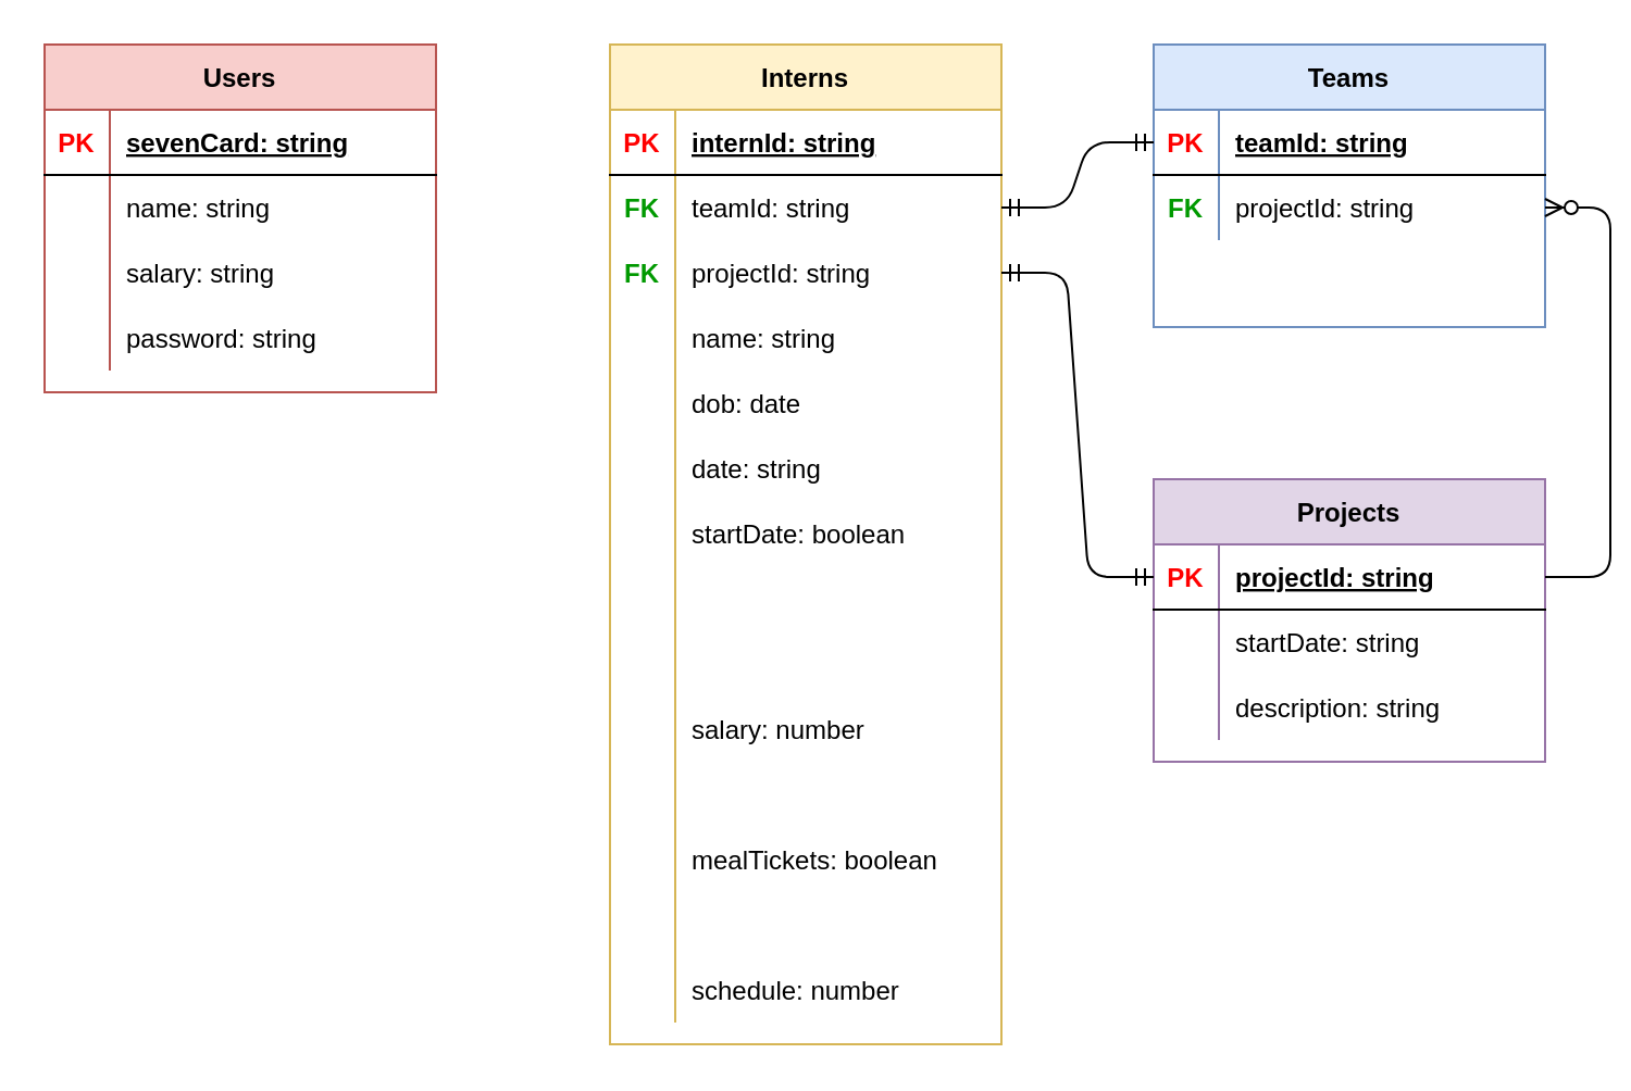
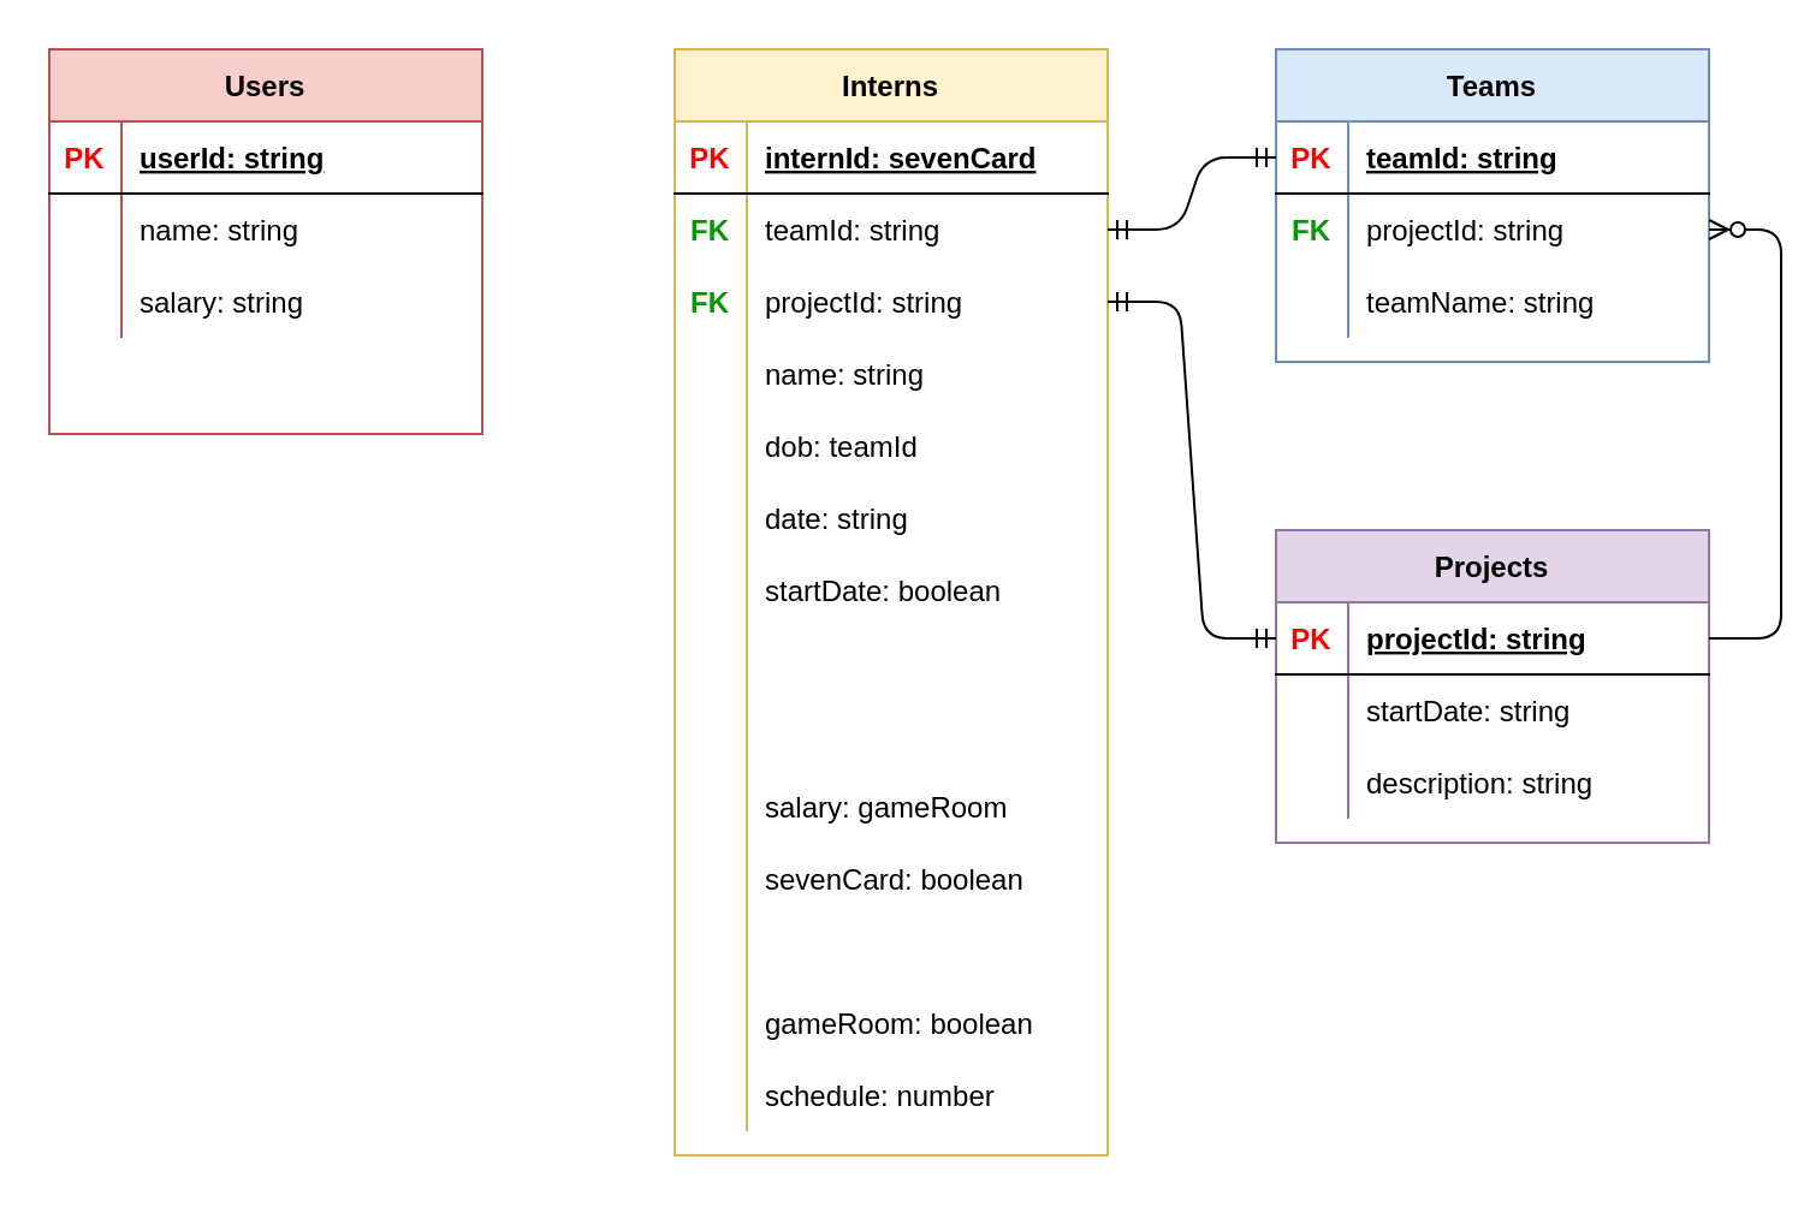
  <mxCell id="0" />
  <mxCell id="1" parent="0" />
  <mxCell id="2" value="Users" style="shape=table;startSize=30;container=1;collapsible=1;childLayout=tableLayout;fixedRows=1;rowLines=0;fontStyle=1;align=center;resizeLast=1;fillColor=#f8cecc;strokeColor=#b85450;" vertex="1" parent="1"><mxGeometry x="20" y="20" width="180" height="160.0" as="geometry" /></mxCell>
  <mxCell id="3" value="" style="shape=partialRectangle;collapsible=0;dropTarget=0;pointerEvents=0;fillColor=none;top=0;left=0;bottom=1;right=0;points=[[0,0.5],[1,0.5]];portConstraint=eastwest;" vertex="1" parent="2"><mxGeometry y="30" width="180" height="30" as="geometry" /></mxCell>
  <mxCell id="4" value="PK" style="shape=partialRectangle;connectable=0;fillColor=none;top=0;left=0;bottom=0;right=0;fontStyle=1;overflow=hidden;fontColor=#FF0000;" vertex="1" parent="3"><mxGeometry width="30" height="30" as="geometry" /></mxCell>
- <mxCell id="5" value="sevenCard: string" style="shape=partialRectangle;connectable=0;fillColor=none;top=0;left=0;bottom=0;right=0;align=left;spacingLeft=6;fontStyle=5;overflow=hidden;" vertex="1" parent="3"><mxGeometry x="30" width="150" height="30" as="geometry" /></mxCell>
+ <mxCell id="5" value="userId: string" style="shape=partialRectangle;connectable=0;fillColor=none;top=0;left=0;bottom=0;right=0;align=left;spacingLeft=6;fontStyle=5;overflow=hidden;" vertex="1" parent="3"><mxGeometry x="30" width="150" height="30" as="geometry" /></mxCell>
  <mxCell id="6" value="" style="shape=partialRectangle;collapsible=0;dropTarget=0;pointerEvents=0;fillColor=none;top=0;left=0;bottom=0;right=0;points=[[0,0.5],[1,0.5]];portConstraint=eastwest;" vertex="1" parent="2"><mxGeometry y="60" width="180" height="30" as="geometry" /></mxCell>
  <mxCell id="7" value="" style="shape=partialRectangle;connectable=0;fillColor=none;top=0;left=0;bottom=0;right=0;editable=1;overflow=hidden;" vertex="1" parent="6"><mxGeometry width="30" height="30" as="geometry" /></mxCell>
  <mxCell id="8" value="name: string" style="shape=partialRectangle;connectable=0;fillColor=none;top=0;left=0;bottom=0;right=0;align=left;spacingLeft=6;overflow=hidden;" vertex="1" parent="6"><mxGeometry x="30" width="150" height="30" as="geometry" /></mxCell>
  <mxCell id="9" value="" style="shape=partialRectangle;collapsible=0;dropTarget=0;pointerEvents=0;fillColor=none;top=0;left=0;bottom=0;right=0;points=[[0,0.5],[1,0.5]];portConstraint=eastwest;" vertex="1" parent="2"><mxGeometry y="90" width="180" height="30" as="geometry" /></mxCell>
  <mxCell id="10" value="" style="shape=partialRectangle;connectable=0;fillColor=none;top=0;left=0;bottom=0;right=0;editable=1;overflow=hidden;" vertex="1" parent="9"><mxGeometry width="30" height="30" as="geometry" /></mxCell>
  <mxCell id="11" value="salary: string" style="shape=partialRectangle;connectable=0;fillColor=none;top=0;left=0;bottom=0;right=0;align=left;spacingLeft=6;overflow=hidden;" vertex="1" parent="9"><mxGeometry x="30" width="150" height="30" as="geometry" /></mxCell>
  <mxCell id="12" value="" style="shape=partialRectangle;collapsible=0;dropTarget=0;pointerEvents=0;fillColor=none;top=0;left=0;bottom=0;right=0;points=[[0,0.5],[1,0.5]];portConstraint=eastwest;" vertex="1" parent="2"><mxGeometry y="120" width="180" height="30" as="geometry" /></mxCell>
  <mxCell id="13" value="" style="shape=partialRectangle;connectable=0;fillColor=none;top=0;left=0;bottom=0;right=0;editable=1;overflow=hidden;" vertex="1" parent="12"><mxGeometry width="30" height="30" as="geometry" /></mxCell>
- <mxCell id="14" value="password: string" style="shape=partialRectangle;connectable=0;fillColor=none;top=0;left=0;bottom=0;right=0;align=left;spacingLeft=6;overflow=hidden;" vertex="1" parent="12"><mxGeometry x="30" width="150" height="30" as="geometry" /></mxCell>
  <mxCell id="15" value="Projects" style="shape=table;startSize=30;container=1;collapsible=1;childLayout=tableLayout;fixedRows=1;rowLines=0;fontStyle=1;align=center;resizeLast=1;fillColor=#e1d5e7;strokeColor=#9673a6;" vertex="1" parent="1"><mxGeometry x="530" y="220" width="180" height="130" as="geometry" /></mxCell>
  <mxCell id="16" value="" style="shape=partialRectangle;collapsible=0;dropTarget=0;pointerEvents=0;fillColor=none;top=0;left=0;bottom=1;right=0;points=[[0,0.5],[1,0.5]];portConstraint=eastwest;" vertex="1" parent="15"><mxGeometry y="30" width="180" height="30" as="geometry" /></mxCell>
  <mxCell id="17" value="PK" style="shape=partialRectangle;connectable=0;fillColor=none;top=0;left=0;bottom=0;right=0;fontStyle=1;overflow=hidden;fontColor=#FF0000;" vertex="1" parent="16"><mxGeometry width="30" height="30" as="geometry" /></mxCell>
  <mxCell id="18" value="projectId: string" style="shape=partialRectangle;connectable=0;fillColor=none;top=0;left=0;bottom=0;right=0;align=left;spacingLeft=6;fontStyle=5;overflow=hidden;" vertex="1" parent="16"><mxGeometry x="30" width="150" height="30" as="geometry" /></mxCell>
  <mxCell id="19" value="" style="shape=partialRectangle;collapsible=0;dropTarget=0;pointerEvents=0;fillColor=none;top=0;left=0;bottom=0;right=0;points=[[0,0.5],[1,0.5]];portConstraint=eastwest;" vertex="1" parent="15"><mxGeometry y="60" width="180" height="30" as="geometry" /></mxCell>
  <mxCell id="20" value="" style="shape=partialRectangle;connectable=0;fillColor=none;top=0;left=0;bottom=0;right=0;editable=1;overflow=hidden;" vertex="1" parent="19"><mxGeometry width="30" height="30" as="geometry" /></mxCell>
  <mxCell id="21" value="startDate: string" style="shape=partialRectangle;connectable=0;fillColor=none;top=0;left=0;bottom=0;right=0;align=left;spacingLeft=6;overflow=hidden;" vertex="1" parent="19"><mxGeometry x="30" width="150" height="30" as="geometry" /></mxCell>
  <mxCell id="22" value="" style="shape=partialRectangle;collapsible=0;dropTarget=0;pointerEvents=0;fillColor=none;top=0;left=0;bottom=0;right=0;points=[[0,0.5],[1,0.5]];portConstraint=eastwest;" vertex="1" parent="15"><mxGeometry y="90" width="180" height="30" as="geometry" /></mxCell>
  <mxCell id="23" value="" style="shape=partialRectangle;connectable=0;fillColor=none;top=0;left=0;bottom=0;right=0;editable=1;overflow=hidden;" vertex="1" parent="22"><mxGeometry width="30" height="30" as="geometry" /></mxCell>
  <mxCell id="24" value="description: string" style="shape=partialRectangle;connectable=0;fillColor=none;top=0;left=0;bottom=0;right=0;align=left;spacingLeft=6;overflow=hidden;" vertex="1" parent="22"><mxGeometry x="30" width="150" height="30" as="geometry" /></mxCell>
  <mxCell id="25" value="Teams" style="shape=table;startSize=30;container=1;collapsible=1;childLayout=tableLayout;fixedRows=1;rowLines=0;fontStyle=1;align=center;resizeLast=1;fillColor=#dae8fc;strokeColor=#6c8ebf;" vertex="1" parent="1"><mxGeometry x="530" y="20" width="180" height="130" as="geometry" /></mxCell>
  <mxCell id="26" value="" style="shape=partialRectangle;collapsible=0;dropTarget=0;pointerEvents=0;fillColor=none;top=0;left=0;bottom=1;right=0;points=[[0,0.5],[1,0.5]];portConstraint=eastwest;" vertex="1" parent="25"><mxGeometry y="30" width="180" height="30" as="geometry" /></mxCell>
  <mxCell id="27" value="PK" style="shape=partialRectangle;connectable=0;fillColor=none;top=0;left=0;bottom=0;right=0;fontStyle=1;overflow=hidden;fontColor=#FF0000;" vertex="1" parent="26"><mxGeometry width="30" height="30" as="geometry" /></mxCell>
  <mxCell id="28" value="teamId: string" style="shape=partialRectangle;connectable=0;fillColor=none;top=0;left=0;bottom=0;right=0;align=left;spacingLeft=6;fontStyle=5;overflow=hidden;" vertex="1" parent="26"><mxGeometry x="30" width="150" height="30" as="geometry" /></mxCell>
  <mxCell id="29" value="" style="shape=partialRectangle;collapsible=0;dropTarget=0;pointerEvents=0;fillColor=none;top=0;left=0;bottom=0;right=0;points=[[0,0.5],[1,0.5]];portConstraint=eastwest;" vertex="1" parent="25"><mxGeometry y="60" width="180" height="30" as="geometry" /></mxCell>
  <mxCell id="30" value="FK" style="shape=partialRectangle;connectable=0;fillColor=none;top=0;left=0;bottom=0;right=0;editable=1;overflow=hidden;fontColor=#009900;fontStyle=1" vertex="1" parent="29"><mxGeometry width="30" height="30" as="geometry" /></mxCell>
  <mxCell id="31" value="projectId: string" style="shape=partialRectangle;connectable=0;fillColor=none;top=0;left=0;bottom=0;right=0;align=left;spacingLeft=6;overflow=hidden;" vertex="1" parent="29"><mxGeometry x="30" width="150" height="30" as="geometry" /></mxCell>
  <mxCell id="32" value="" style="shape=partialRectangle;collapsible=0;dropTarget=0;pointerEvents=0;fillColor=none;top=0;left=0;bottom=0;right=0;points=[[0,0.5],[1,0.5]];portConstraint=eastwest;" vertex="1" parent="25"><mxGeometry y="90" width="180" height="30" as="geometry" /></mxCell>
  <mxCell id="33" value="" style="shape=partialRectangle;connectable=0;fillColor=none;top=0;left=0;bottom=0;right=0;editable=1;overflow=hidden;" vertex="1" parent="32"><mxGeometry width="30" height="30" as="geometry" /></mxCell>
+ <mxCell id="34" value="teamName: string" style="shape=partialRectangle;connectable=0;fillColor=none;top=0;left=0;bottom=0;right=0;align=left;spacingLeft=6;overflow=hidden;" vertex="1" parent="32"><mxGeometry x="30" width="150" height="30" as="geometry" /></mxCell>
  <mxCell id="35" value="Interns" style="shape=table;startSize=30;container=1;collapsible=1;childLayout=tableLayout;fixedRows=1;rowLines=0;fontStyle=1;align=center;resizeLast=1;fillColor=#fff2cc;strokeColor=#d6b656;" vertex="1" parent="1"><mxGeometry x="280" y="20" width="180" height="460" as="geometry" /></mxCell>
  <mxCell id="36" value="" style="shape=partialRectangle;collapsible=0;dropTarget=0;pointerEvents=0;fillColor=none;top=0;left=0;bottom=1;right=0;points=[[0,0.5],[1,0.5]];portConstraint=eastwest;" vertex="1" parent="35"><mxGeometry y="30" width="180" height="30" as="geometry" /></mxCell>
  <mxCell id="37" value="PK" style="shape=partialRectangle;connectable=0;fillColor=none;top=0;left=0;bottom=0;right=0;fontStyle=1;overflow=hidden;fontColor=#FF0000;" vertex="1" parent="36"><mxGeometry width="30" height="30" as="geometry" /></mxCell>
- <mxCell id="38" value="internId: string" style="shape=partialRectangle;connectable=0;fillColor=none;top=0;left=0;bottom=0;right=0;align=left;spacingLeft=6;fontStyle=5;overflow=hidden;" vertex="1" parent="36"><mxGeometry x="30" width="150" height="30" as="geometry" /></mxCell>
+ <mxCell id="38" value="internId: sevenCard" style="shape=partialRectangle;connectable=0;fillColor=none;top=0;left=0;bottom=0;right=0;align=left;spacingLeft=6;fontStyle=5;overflow=hidden;" vertex="1" parent="36"><mxGeometry x="30" width="150" height="30" as="geometry" /></mxCell>
  <mxCell id="39" value="" style="shape=partialRectangle;collapsible=0;dropTarget=0;pointerEvents=0;fillColor=none;top=0;left=0;bottom=0;right=0;points=[[0,0.5],[1,0.5]];portConstraint=eastwest;" vertex="1" parent="35"><mxGeometry y="60" width="180" height="30" as="geometry" /></mxCell>
  <mxCell id="40" value="FK" style="shape=partialRectangle;connectable=0;fillColor=none;top=0;left=0;bottom=0;right=0;editable=1;overflow=hidden;fontColor=#009900;fontStyle=1" vertex="1" parent="39"><mxGeometry width="30" height="30" as="geometry" /></mxCell>
  <mxCell id="41" value="teamId: string" style="shape=partialRectangle;connectable=0;fillColor=none;top=0;left=0;bottom=0;right=0;align=left;spacingLeft=6;overflow=hidden;" vertex="1" parent="39"><mxGeometry x="30" width="150" height="30" as="geometry" /></mxCell>
  <mxCell id="42" value="" style="shape=partialRectangle;collapsible=0;dropTarget=0;pointerEvents=0;fillColor=none;top=0;left=0;bottom=0;right=0;points=[[0,0.5],[1,0.5]];portConstraint=eastwest;" vertex="1" parent="35"><mxGeometry y="90" width="180" height="30" as="geometry" /></mxCell>
  <mxCell id="43" value="FK" style="shape=partialRectangle;connectable=0;fillColor=none;top=0;left=0;bottom=0;right=0;editable=1;overflow=hidden;fontColor=#009900;fontStyle=1" vertex="1" parent="42"><mxGeometry width="30" height="30" as="geometry" /></mxCell>
  <mxCell id="44" value="projectId: string" style="shape=partialRectangle;connectable=0;fillColor=none;top=0;left=0;bottom=0;right=0;align=left;spacingLeft=6;overflow=hidden;" vertex="1" parent="42"><mxGeometry x="30" width="150" height="30" as="geometry" /></mxCell>
  <mxCell id="45" value="" style="shape=partialRectangle;collapsible=0;dropTarget=0;pointerEvents=0;fillColor=none;top=0;left=0;bottom=0;right=0;points=[[0,0.5],[1,0.5]];portConstraint=eastwest;" vertex="1" parent="35"><mxGeometry y="120" width="180" height="30" as="geometry" /></mxCell>
  <mxCell id="46" value="" style="shape=partialRectangle;connectable=0;fillColor=none;top=0;left=0;bottom=0;right=0;editable=1;overflow=hidden;" vertex="1" parent="45"><mxGeometry width="30" height="30" as="geometry" /></mxCell>
  <mxCell id="47" value="name: string" style="shape=partialRectangle;connectable=0;fillColor=none;top=0;left=0;bottom=0;right=0;align=left;spacingLeft=6;overflow=hidden;" vertex="1" parent="45"><mxGeometry x="30" width="150" height="30" as="geometry" /></mxCell>
  <mxCell id="48" value="" style="shape=partialRectangle;collapsible=0;dropTarget=0;pointerEvents=0;fillColor=none;top=0;left=0;bottom=0;right=0;points=[[0,0.5],[1,0.5]];portConstraint=eastwest;" vertex="1" parent="35"><mxGeometry y="150" width="180" height="30" as="geometry" /></mxCell>
  <mxCell id="49" value="" style="shape=partialRectangle;connectable=0;fillColor=none;top=0;left=0;bottom=0;right=0;editable=1;overflow=hidden;" vertex="1" parent="48"><mxGeometry width="30" height="30" as="geometry" /></mxCell>
- <mxCell id="50" value="dob: date" style="shape=partialRectangle;connectable=0;fillColor=none;top=0;left=0;bottom=0;right=0;align=left;spacingLeft=6;overflow=hidden;" vertex="1" parent="48"><mxGeometry x="30" width="150" height="30" as="geometry" /></mxCell>
+ <mxCell id="50" value="dob: teamId" style="shape=partialRectangle;connectable=0;fillColor=none;top=0;left=0;bottom=0;right=0;align=left;spacingLeft=6;overflow=hidden;" vertex="1" parent="48"><mxGeometry x="30" width="150" height="30" as="geometry" /></mxCell>
  <mxCell id="51" value="" style="shape=partialRectangle;collapsible=0;dropTarget=0;pointerEvents=0;fillColor=none;top=0;left=0;bottom=0;right=0;points=[[0,0.5],[1,0.5]];portConstraint=eastwest;" vertex="1" parent="35"><mxGeometry y="180" width="180" height="30" as="geometry" /></mxCell>
  <mxCell id="52" value="" style="shape=partialRectangle;connectable=0;fillColor=none;top=0;left=0;bottom=0;right=0;editable=1;overflow=hidden;" vertex="1" parent="51"><mxGeometry width="30" height="30" as="geometry" /></mxCell>
  <mxCell id="53" value="date: string" style="shape=partialRectangle;connectable=0;fillColor=none;top=0;left=0;bottom=0;right=0;align=left;spacingLeft=6;overflow=hidden;" vertex="1" parent="51"><mxGeometry x="30" width="150" height="30" as="geometry" /></mxCell>
  <mxCell id="54" value="" style="shape=partialRectangle;collapsible=0;dropTarget=0;pointerEvents=0;fillColor=none;top=0;left=0;bottom=0;right=0;points=[[0,0.5],[1,0.5]];portConstraint=eastwest;" vertex="1" parent="35"><mxGeometry y="210" width="180" height="30" as="geometry" /></mxCell>
  <mxCell id="55" value="" style="shape=partialRectangle;connectable=0;fillColor=none;top=0;left=0;bottom=0;right=0;editable=1;overflow=hidden;" vertex="1" parent="54"><mxGeometry width="30" height="30" as="geometry" /></mxCell>
  <mxCell id="56" value="startDate: boolean" style="shape=partialRectangle;connectable=0;fillColor=none;top=0;left=0;bottom=0;right=0;align=left;spacingLeft=6;overflow=hidden;" vertex="1" parent="54"><mxGeometry x="30" width="150" height="30" as="geometry" /></mxCell>
  <mxCell id="57" value="" style="shape=partialRectangle;collapsible=0;dropTarget=0;pointerEvents=0;fillColor=none;top=0;left=0;bottom=0;right=0;points=[[0,0.5],[1,0.5]];portConstraint=eastwest;" vertex="1" parent="35"><mxGeometry y="240" width="180" height="30" as="geometry" /></mxCell>
  <mxCell id="58" value="" style="shape=partialRectangle;connectable=0;fillColor=none;top=0;left=0;bottom=0;right=0;editable=1;overflow=hidden;" vertex="1" parent="57"><mxGeometry width="30" height="30" as="geometry" /></mxCell>
  <mxCell id="59" value="" style="shape=partialRectangle;collapsible=0;dropTarget=0;pointerEvents=0;fillColor=none;top=0;left=0;bottom=0;right=0;points=[[0,0.5],[1,0.5]];portConstraint=eastwest;" vertex="1" parent="35"><mxGeometry y="270" width="180" height="30" as="geometry" /></mxCell>
  <mxCell id="60" value="" style="shape=partialRectangle;connectable=0;fillColor=none;top=0;left=0;bottom=0;right=0;editable=1;overflow=hidden;" vertex="1" parent="59"><mxGeometry width="30" height="30" as="geometry" /></mxCell>
  <mxCell id="61" value="" style="shape=partialRectangle;collapsible=0;dropTarget=0;pointerEvents=0;fillColor=none;top=0;left=0;bottom=0;right=0;points=[[0,0.5],[1,0.5]];portConstraint=eastwest;" vertex="1" parent="35"><mxGeometry y="300" width="180" height="30" as="geometry" /></mxCell>
  <mxCell id="62" value="" style="shape=partialRectangle;connectable=0;fillColor=none;top=0;left=0;bottom=0;right=0;editable=1;overflow=hidden;" vertex="1" parent="61"><mxGeometry width="30" height="30" as="geometry" /></mxCell>
- <mxCell id="63" value="salary: number" style="shape=partialRectangle;connectable=0;fillColor=none;top=0;left=0;bottom=0;right=0;align=left;spacingLeft=6;overflow=hidden;" vertex="1" parent="61"><mxGeometry x="30" width="150" height="30" as="geometry" /></mxCell>
+ <mxCell id="63" value="salary: gameRoom" style="shape=partialRectangle;connectable=0;fillColor=none;top=0;left=0;bottom=0;right=0;align=left;spacingLeft=6;overflow=hidden;" vertex="1" parent="61"><mxGeometry x="30" width="150" height="30" as="geometry" /></mxCell>
  <mxCell id="64" value="" style="shape=partialRectangle;collapsible=0;dropTarget=0;pointerEvents=0;fillColor=none;top=0;left=0;bottom=0;right=0;points=[[0,0.5],[1,0.5]];portConstraint=eastwest;" vertex="1" parent="35"><mxGeometry y="330" width="180" height="30" as="geometry" /></mxCell>
  <mxCell id="65" value="" style="shape=partialRectangle;connectable=0;fillColor=none;top=0;left=0;bottom=0;right=0;editable=1;overflow=hidden;" vertex="1" parent="64"><mxGeometry width="30" height="30" as="geometry" /></mxCell>
+ <mxCell id="66" value="sevenCard: boolean" style="shape=partialRectangle;connectable=0;fillColor=none;top=0;left=0;bottom=0;right=0;align=left;spacingLeft=6;overflow=hidden;" vertex="1" parent="64"><mxGeometry x="30" width="150" height="30" as="geometry" /></mxCell>
  <mxCell id="67" value="" style="shape=partialRectangle;collapsible=0;dropTarget=0;pointerEvents=0;fillColor=none;top=0;left=0;bottom=0;right=0;points=[[0,0.5],[1,0.5]];portConstraint=eastwest;" vertex="1" parent="35"><mxGeometry y="360" width="180" height="30" as="geometry" /></mxCell>
  <mxCell id="68" value="" style="shape=partialRectangle;connectable=0;fillColor=none;top=0;left=0;bottom=0;right=0;editable=1;overflow=hidden;" vertex="1" parent="67"><mxGeometry width="30" height="30" as="geometry" /></mxCell>
- <mxCell id="69" value="mealTickets: boolean" style="shape=partialRectangle;connectable=0;fillColor=none;top=0;left=0;bottom=0;right=0;align=left;spacingLeft=6;overflow=hidden;" vertex="1" parent="67"><mxGeometry x="30" width="150" height="30" as="geometry" /></mxCell>
  <mxCell id="70" value="" style="shape=partialRectangle;collapsible=0;dropTarget=0;pointerEvents=0;fillColor=none;top=0;left=0;bottom=0;right=0;points=[[0,0.5],[1,0.5]];portConstraint=eastwest;" vertex="1" parent="35"><mxGeometry y="390" width="180" height="30" as="geometry" /></mxCell>
  <mxCell id="71" value="" style="shape=partialRectangle;connectable=0;fillColor=none;top=0;left=0;bottom=0;right=0;editable=1;overflow=hidden;" vertex="1" parent="70"><mxGeometry width="30" height="30" as="geometry" /></mxCell>
+ <mxCell id="72" value="gameRoom: boolean" style="shape=partialRectangle;connectable=0;fillColor=none;top=0;left=0;bottom=0;right=0;align=left;spacingLeft=6;overflow=hidden;" vertex="1" parent="70"><mxGeometry x="30" width="150" height="30" as="geometry" /></mxCell>
  <mxCell id="73" value="" style="shape=partialRectangle;collapsible=0;dropTarget=0;pointerEvents=0;fillColor=none;top=0;left=0;bottom=0;right=0;points=[[0,0.5],[1,0.5]];portConstraint=eastwest;" vertex="1" parent="35"><mxGeometry y="420" width="180" height="30" as="geometry" /></mxCell>
  <mxCell id="74" value="" style="shape=partialRectangle;connectable=0;fillColor=none;top=0;left=0;bottom=0;right=0;editable=1;overflow=hidden;" vertex="1" parent="73"><mxGeometry width="30" height="30" as="geometry" /></mxCell>
  <mxCell id="75" value="schedule: number" style="shape=partialRectangle;connectable=0;fillColor=none;top=0;left=0;bottom=0;right=0;align=left;spacingLeft=6;overflow=hidden;" vertex="1" parent="73"><mxGeometry x="30" width="150" height="30" as="geometry" /></mxCell>
  <mxCell id="76" value="" style="edgeStyle=entityRelationEdgeStyle;fontSize=12;html=1;endArrow=ERzeroToMany;endFill=1;exitX=1;exitY=0.5;exitDx=0;exitDy=0;" edge="1" parent="1" source="16" target="29"><mxGeometry width="100" height="100" relative="1" as="geometry"><mxPoint x="270" y="365" as="sourcePoint" /><mxPoint x="120" y="135" as="targetPoint" /></mxGeometry></mxCell>
  <mxCell id="77" value="" style="edgeStyle=entityRelationEdgeStyle;fontSize=12;html=1;endArrow=ERmandOne;startArrow=ERmandOne;entryX=0;entryY=0.5;entryDx=0;entryDy=0;exitX=1;exitY=0.5;exitDx=0;exitDy=0;" edge="1" parent="1" source="39" target="26"><mxGeometry width="100" height="100" relative="1" as="geometry"><mxPoint x="250" y="320" as="sourcePoint" /><mxPoint x="350" y="220" as="targetPoint" /></mxGeometry></mxCell>
  <mxCell id="78" value="" style="edgeStyle=entityRelationEdgeStyle;fontSize=12;html=1;endArrow=ERmandOne;startArrow=ERmandOne;entryX=0;entryY=0.5;entryDx=0;entryDy=0;exitX=1;exitY=0.5;exitDx=0;exitDy=0;" edge="1" parent="1" source="42" target="16"><mxGeometry width="100" height="100" relative="1" as="geometry"><mxPoint x="250" y="320" as="sourcePoint" /><mxPoint x="350" y="220" as="targetPoint" /></mxGeometry></mxCell>
